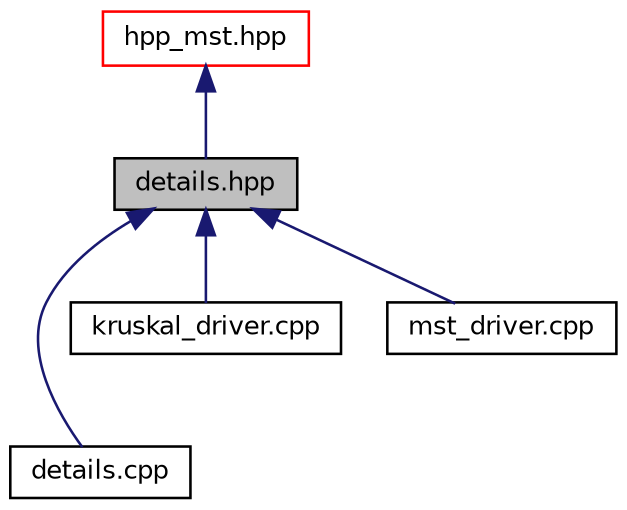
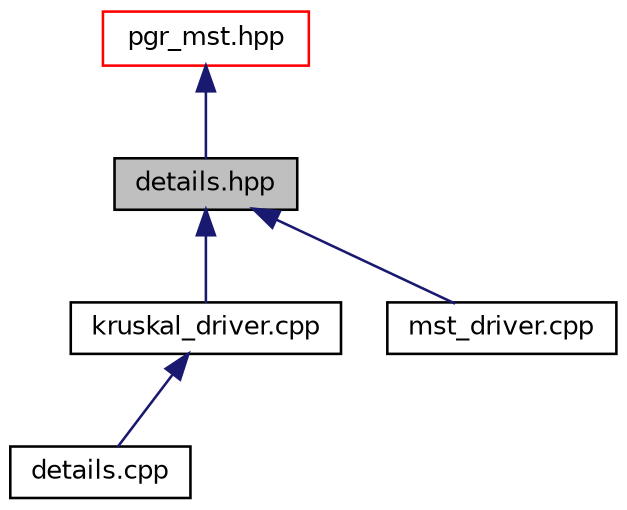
  digraph {
    node [color=black fillcolor=white fontname=Helvetica fontsize=10 shape=record style=filled]
    edge [color=midnightblue dir=back fontname=Helvetica fontsize=10 labelfontname=Helvetica labelfontsize=10 style=solid]
    n1 [fillcolor=grey75 fontcolor=black height=0.2 label="details.hpp" width=0.4]
    n2 [height=0.2 label="details.cpp" width=0.4]
    n3 [height=0.2 label="kruskal_driver.cpp" width=0.4]
    n4 [height=0.2 label="mst_driver.cpp" width=0.4]
-   n5 [color=red height=0.2 label="hpp_mst.hpp" width=0.4]
-   n1 -> n2
+   n5 [color=red height=0.2 label="pgr_mst.hpp" width=0.4]
+   n3 -> n2
    n1 -> n3
    n1 -> n4
    n5 -> n1
  }
